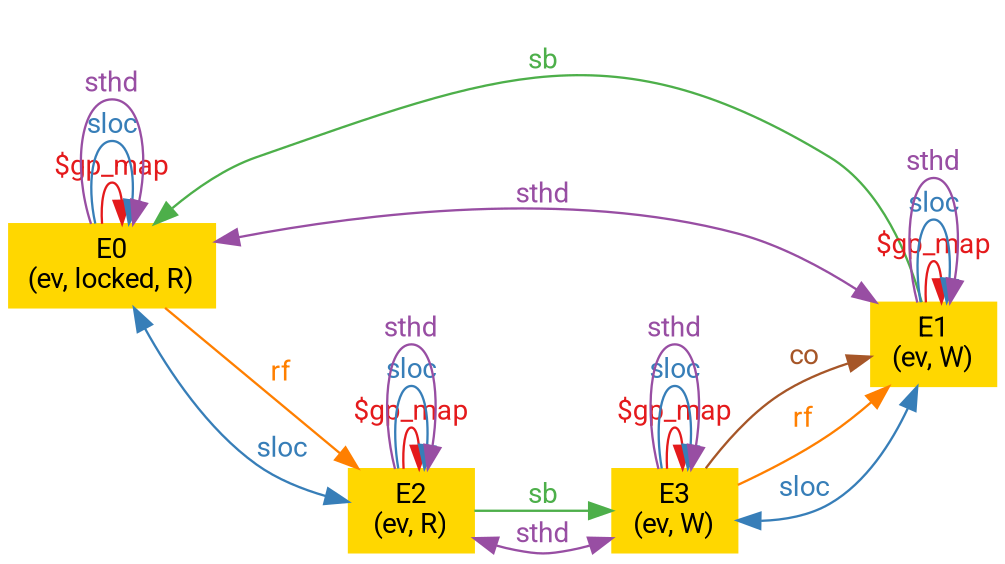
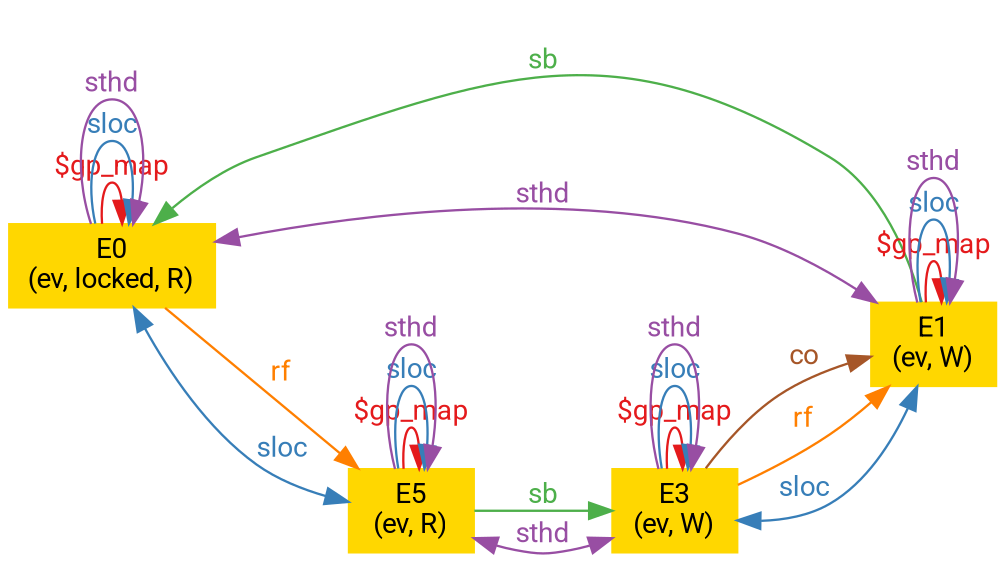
  digraph {
    fontsize=12
    rankdir=LR
    fontname=Roboto
    node [color="#ffd700" fontcolor="#000000" fontsize=12 shape=box style="filled, solid" fontname=Roboto]
    edge [color="#377eb8" dir=forward fontcolor="#377eb8" fontsize=12 style=solid uuid="<E0, E0>" weight=1 fontname=Roboto]
    n1 [label="E0\n(ev, locked, R)" uuid=E0]
    n2 [label="E1\n(ev, W)" uuid=E1]
-   n3 [label="E2\n(ev, R)" uuid=E2]
+   n3 [label="E5\n(ev, R)" uuid=E2]
    n4 [label="E3\n(ev, W)" uuid=E3]
    n1 -> n1 [color="#e41a1c" fontcolor="#e41a1c" label="$gp_map"]
    n1 -> n1 [label=sloc]
    n1 -> n1 [color="#984ea3" fontcolor="#984ea3" label=sthd]
    n1 -> n2 [color="#4daf4a" dir=back fontcolor="#4daf4a" label=sb uuid="<E1, E0>"]
    n1 -> n2 [color="#984ea3" dir=both fontcolor="#984ea3" label=sthd uuid="<E0, E1>"]
    n1 -> n3 [color="#ff7f00" fontcolor="#ff7f00" label=rf uuid="<E0, E2>"]
    n1 -> n3 [dir=both label=sloc uuid="<E0, E2>"]
    n2 -> n2 [color="#e41a1c" fontcolor="#e41a1c" label="$gp_map" uuid="<E1, E1>"]
    n2 -> n2 [label=sloc uuid="<E1, E1>"]
    n2 -> n2 [color="#984ea3" fontcolor="#984ea3" label=sthd uuid="<E1, E1>"]
    n3 -> n3 [color="#e41a1c" fontcolor="#e41a1c" label="$gp_map" uuid="<E2, E2>"]
    n3 -> n3 [label=sloc uuid="<E2, E2>"]
    n3 -> n3 [color="#984ea3" fontcolor="#984ea3" label=sthd uuid="<E2, E2>"]
    n3 -> n4 [color="#4daf4a" fontcolor="#4daf4a" label=sb uuid="<E2, E3>"]
    n3 -> n4 [color="#984ea3" dir=both fontcolor="#984ea3" label=sthd uuid="<E2, E3>"]
    n4 -> n2 [color="#a65628" fontcolor="#a65628" label=co uuid="<E3, E1>"]
    n4 -> n2 [color="#ff7f00" fontcolor="#ff7f00" label=rf uuid="<E3, E1>"]
    n4 -> n2 [dir=both label=sloc uuid="<E1, E3>"]
    n4 -> n4 [color="#e41a1c" fontcolor="#e41a1c" label="$gp_map" uuid="<E3, E3>"]
    n4 -> n4 [label=sloc uuid="<E3, E3>"]
    n4 -> n4 [color="#984ea3" fontcolor="#984ea3" label=sthd uuid="<E3, E3>"]
  }
